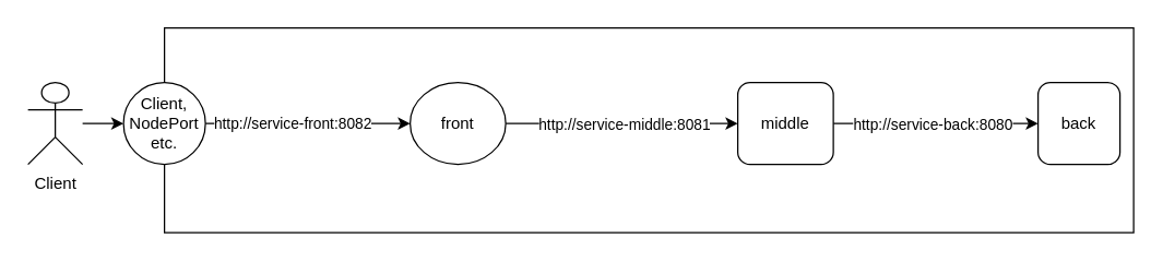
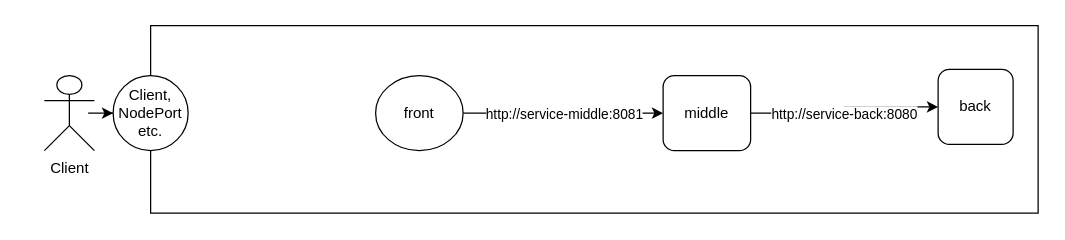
  <mxCell id="0" />
  <mxCell id="1" parent="0" />
  <mxCell id="2" value="" style="rounded=0;whiteSpace=wrap;html=1;" vertex="1" parent="1"><mxGeometry x="120" y="20" width="710" height="150" as="geometry" /></mxCell>
  <mxCell id="3" style="edgeStyle=orthogonalEdgeStyle;rounded=0;orthogonalLoop=1;jettySize=auto;html=1;exitX=1;exitY=0.5;exitDx=0;exitDy=0;" edge="1" parent="1" source="6" target="9"><mxGeometry relative="1" as="geometry" /></mxCell>
  <mxCell id="4" value="&lt;pre style=&quot;background-color: #2b2b2b ; color: #a9b7c6 ; font-family: &amp;#34;jetbrains mono&amp;#34; , monospace ; font-size: 13.5pt&quot;&gt;&lt;br&gt;&lt;/pre&gt;" style="edgeLabel;html=1;align=center;verticalAlign=middle;resizable=0;points=[];" vertex="1" connectable="0" parent="3"><mxGeometry x="-0.267" y="-5" relative="1" as="geometry"><mxPoint as="offset" /></mxGeometry></mxCell>
  <mxCell id="5" value="http://service-middle:8081" style="edgeLabel;html=1;align=center;verticalAlign=middle;resizable=0;points=[];" vertex="1" connectable="0" parent="3"><mxGeometry x="0.25" relative="1" as="geometry"><mxPoint x="-20" as="offset" /></mxGeometry></mxCell>
  <mxCell id="6" value="front" style="ellipse;whiteSpace=wrap;html=1;" vertex="1" parent="1"><mxGeometry x="300" y="60" width="70" height="60" as="geometry" /></mxCell>
  <mxCell id="7" style="edgeStyle=orthogonalEdgeStyle;rounded=0;orthogonalLoop=1;jettySize=auto;html=1;exitX=1;exitY=0.5;exitDx=0;exitDy=0;" edge="1" parent="1" source="9" target="10"><mxGeometry relative="1" as="geometry" /></mxCell>
  <mxCell id="8" value="http://service-back:8080" style="edgeLabel;html=1;align=center;verticalAlign=middle;resizable=0;points=[];" vertex="1" connectable="0" parent="7"><mxGeometry x="-0.2" y="-3" relative="1" as="geometry"><mxPoint x="12" y="-3" as="offset" /></mxGeometry></mxCell>
- <mxCell id="9" value="middle" style="rounded=1;whiteSpace=wrap;html=1;" vertex="1" parent="1"><mxGeometry x="540" y="60" width="70" height="60" as="geometry" /></mxCell>
- <mxCell id="10" value="back" style="rounded=1;whiteSpace=wrap;html=1;" vertex="1" parent="1"><mxGeometry x="760" y="60" width="60" height="60" as="geometry" /></mxCell>
- <mxCell id="11" value="http://service-front:8082" style="edgeStyle=orthogonalEdgeStyle;rounded=0;orthogonalLoop=1;jettySize=auto;html=1;exitX=1;exitY=0.5;exitDx=0;exitDy=0;" edge="1" parent="1" source="14" target="6"><mxGeometry x="-0.143" relative="1" as="geometry"><mxPoint x="200" y="100" as="sourcePoint" /><Array as="points" /><mxPoint as="offset" /></mxGeometry></mxCell>
+ <mxCell id="9" value="middle" style="rounded=1;whiteSpace=wrap;html=1;" vertex="1" parent="1"><mxGeometry x="530" y="60" width="70" height="60" as="geometry" /></mxCell>
+ <mxCell id="10" value="back" style="rounded=1;whiteSpace=wrap;html=1;" vertex="1" parent="1"><mxGeometry x="750" y="55" width="60" height="60" as="geometry" /></mxCell>
  <mxCell id="12" style="edgeStyle=orthogonalEdgeStyle;rounded=0;orthogonalLoop=1;jettySize=auto;html=1;entryX=0;entryY=0.5;entryDx=0;entryDy=0;" edge="1" parent="1" source="13" target="14"><mxGeometry relative="1" as="geometry" /></mxCell>
- <mxCell id="13" value="Client" style="shape=umlActor;verticalLabelPosition=bottom;verticalAlign=top;html=1;outlineConnect=0;" vertex="1" parent="1"><mxGeometry x="20" y="60" width="40" height="60" as="geometry" /></mxCell>
+ <mxCell id="13" value="Client" style="shape=umlActor;verticalLabelPosition=bottom;verticalAlign=top;html=1;outlineConnect=0;" vertex="1" parent="1"><mxGeometry x="35" y="60" width="40" height="60" as="geometry" /></mxCell>
  <mxCell id="14" value="Client,&lt;br&gt;NodePort&lt;br&gt;etc." style="ellipse;whiteSpace=wrap;html=1;" vertex="1" parent="1"><mxGeometry x="90" y="60" width="60" height="60" as="geometry" /></mxCell>
